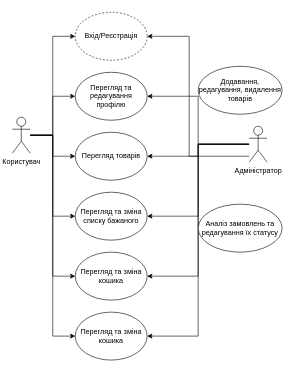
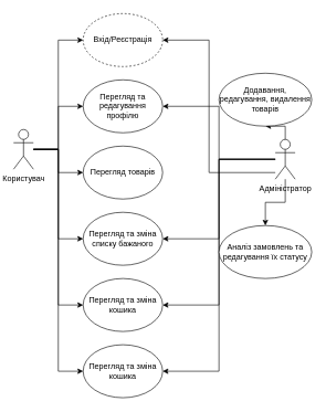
  <mxCell id="0" />
  <mxCell id="1" parent="0" />
  <mxCell id="2" style="edgeStyle=orthogonalEdgeStyle;rounded=0;orthogonalLoop=1;jettySize=auto;html=1;entryX=0;entryY=0.5;entryDx=0;entryDy=0;" parent="1" source="8" target="9" edge="1"><mxGeometry relative="1" as="geometry" /></mxCell>
  <mxCell id="3" style="edgeStyle=orthogonalEdgeStyle;rounded=0;orthogonalLoop=1;jettySize=auto;html=1;entryX=0;entryY=0.5;entryDx=0;entryDy=0;" parent="1" source="8" target="10" edge="1"><mxGeometry relative="1" as="geometry" /></mxCell>
  <mxCell id="4" style="edgeStyle=orthogonalEdgeStyle;rounded=0;orthogonalLoop=1;jettySize=auto;html=1;entryX=0;entryY=0.5;entryDx=0;entryDy=0;" parent="1" source="8" target="11" edge="1"><mxGeometry relative="1" as="geometry" /></mxCell>
  <mxCell id="5" style="edgeStyle=orthogonalEdgeStyle;rounded=0;orthogonalLoop=1;jettySize=auto;html=1;entryX=0;entryY=0.5;entryDx=0;entryDy=0;" parent="1" source="8" target="22" edge="1"><mxGeometry relative="1" as="geometry" /></mxCell>
  <mxCell id="6" style="edgeStyle=orthogonalEdgeStyle;rounded=0;orthogonalLoop=1;jettySize=auto;html=1;entryX=0;entryY=0.5;entryDx=0;entryDy=0;" parent="1" source="8" target="24" edge="1"><mxGeometry relative="1" as="geometry" /></mxCell>
  <mxCell id="7" style="edgeStyle=orthogonalEdgeStyle;rounded=0;orthogonalLoop=1;jettySize=auto;html=1;entryX=0;entryY=0.5;entryDx=0;entryDy=0;" edge="1" parent="1" source="8" target="25"><mxGeometry relative="1" as="geometry" /></mxCell>
  <mxCell id="8" value="Користувач" style="shape=umlActor;verticalLabelPosition=bottom;verticalAlign=top;html=1;outlineConnect=0;" parent="1" vertex="1"><mxGeometry x="20" y="195" width="30" height="60" as="geometry" /></mxCell>
  <mxCell id="9" value="Вхід/Реєстрація" style="ellipse;whiteSpace=wrap;html=1;dashed=1;" parent="1" vertex="1"><mxGeometry x="125" y="20" width="120" height="80" as="geometry" /></mxCell>
  <mxCell id="10" value="Перегляд та редагування профілю" style="ellipse;whiteSpace=wrap;html=1;" parent="1" vertex="1"><mxGeometry x="125" y="120" width="120" height="80" as="geometry" /></mxCell>
  <mxCell id="11" value="Перегляд та зміна списку бажаного" style="ellipse;whiteSpace=wrap;html=1;" parent="1" vertex="1"><mxGeometry x="125" y="320" width="120" height="80" as="geometry" /></mxCell>
  <mxCell id="12" style="edgeStyle=orthogonalEdgeStyle;rounded=0;orthogonalLoop=1;jettySize=auto;html=1;entryX=1;entryY=0.5;entryDx=0;entryDy=0;" parent="1" source="20" target="9" edge="1"><mxGeometry relative="1" as="geometry"><Array as="points"><mxPoint x="315" y="260" /><mxPoint x="315" y="60" /></Array></mxGeometry></mxCell>
+ <mxCell id="13" style="edgeStyle=orthogonalEdgeStyle;rounded=0;orthogonalLoop=1;jettySize=auto;html=1;entryX=0.5;entryY=0;entryDx=0;entryDy=0;" parent="1" source="20" target="21" edge="1"><mxGeometry relative="1" as="geometry" /></mxCell>
  <mxCell id="14" style="edgeStyle=orthogonalEdgeStyle;rounded=0;orthogonalLoop=1;jettySize=auto;html=1;entryX=1;entryY=0.5;entryDx=0;entryDy=0;" parent="1" source="20" target="10" edge="1"><mxGeometry relative="1" as="geometry" /></mxCell>
  <mxCell id="15" style="edgeStyle=orthogonalEdgeStyle;rounded=0;orthogonalLoop=1;jettySize=auto;html=1;entryX=1;entryY=0.5;entryDx=0;entryDy=0;" parent="1" source="20" target="11" edge="1"><mxGeometry relative="1" as="geometry" /></mxCell>
  <mxCell id="16" style="edgeStyle=orthogonalEdgeStyle;rounded=0;orthogonalLoop=1;jettySize=auto;html=1;entryX=1;entryY=0.5;entryDx=0;entryDy=0;" parent="1" source="20" target="22" edge="1"><mxGeometry relative="1" as="geometry" /></mxCell>
- <mxCell id="18" style="edgeStyle=orthogonalEdgeStyle;rounded=0;orthogonalLoop=1;jettySize=auto;html=1;entryX=1;entryY=0.5;entryDx=0;entryDy=0;" parent="1" source="20" target="24" edge="1"><mxGeometry relative="1" as="geometry" /></mxCell>
+ <mxCell id="17" style="edgeStyle=orthogonalEdgeStyle;rounded=0;orthogonalLoop=1;jettySize=auto;html=1;entryX=0.5;entryY=1;entryDx=0;entryDy=0;" parent="1" source="20" target="23" edge="1"><mxGeometry relative="1" as="geometry" /></mxCell>
  <mxCell id="19" style="edgeStyle=orthogonalEdgeStyle;rounded=0;orthogonalLoop=1;jettySize=auto;html=1;entryX=1;entryY=0.5;entryDx=0;entryDy=0;" edge="1" parent="1" source="20" target="25"><mxGeometry relative="1" as="geometry" /></mxCell>
  <mxCell id="20" value="Адміністратор" style="shape=umlActor;verticalLabelPosition=bottom;verticalAlign=top;html=1;outlineConnect=0;" parent="1" vertex="1"><mxGeometry x="415" y="210" width="30" height="60" as="geometry" /></mxCell>
  <mxCell id="21" value="Аналіз замовлень та редагування їх статусу" style="ellipse;whiteSpace=wrap;html=1;" parent="1" vertex="1"><mxGeometry x="330" y="340" width="140" height="80" as="geometry" /></mxCell>
  <mxCell id="22" value="Перегляд та зміна кошика" style="ellipse;whiteSpace=wrap;html=1;" parent="1" vertex="1"><mxGeometry x="125" y="420" width="120" height="80" as="geometry" /></mxCell>
  <mxCell id="23" value="Додавання, редагування, видалення товарів" style="ellipse;whiteSpace=wrap;html=1;" parent="1" vertex="1"><mxGeometry x="330" y="110" width="140" height="80" as="geometry" /></mxCell>
  <mxCell id="24" value="Перегляд товарів" style="ellipse;whiteSpace=wrap;html=1;" parent="1" vertex="1"><mxGeometry x="125" y="220" width="120" height="80" as="geometry" /></mxCell>
  <mxCell id="25" value="Перегляд та зміна кошика" style="ellipse;whiteSpace=wrap;html=1;" vertex="1" parent="1"><mxGeometry x="125" y="520" width="120" height="80" as="geometry" /></mxCell>
